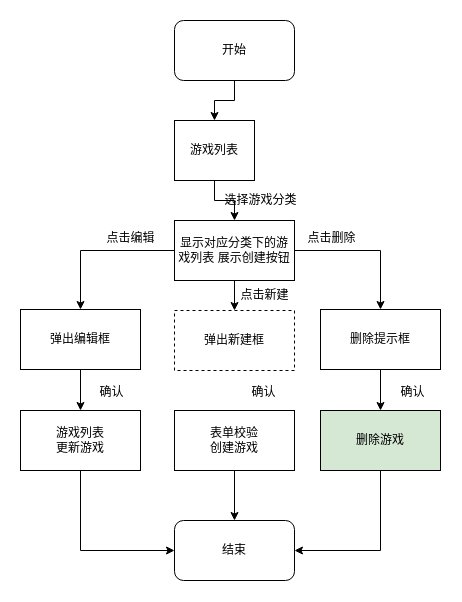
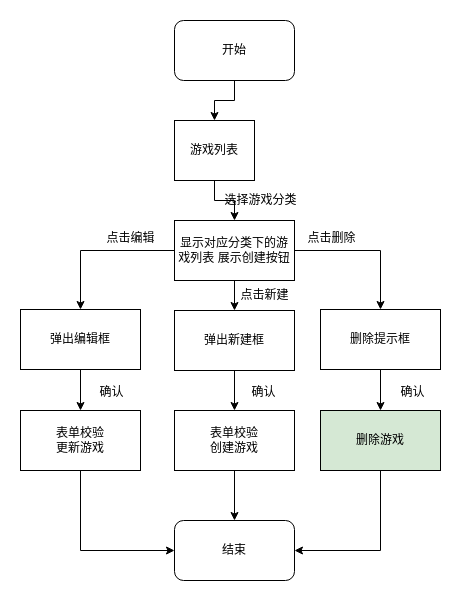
  <mxCell id="0" />
  <mxCell id="1" parent="0" />
  <mxCell id="2" value="" style="edgeStyle=orthogonalEdgeStyle;rounded=0;orthogonalLoop=1;jettySize=auto;html=1;" edge="1" parent="1" source="3" target="5"><mxGeometry relative="1" as="geometry" /></mxCell>
  <mxCell id="3" value="开始" style="rounded=1;whiteSpace=wrap;html=1;" vertex="1" parent="1"><mxGeometry x="174" width="120" height="60" as="geometry" y="20" /></mxCell>
  <mxCell id="4" value="" style="edgeStyle=orthogonalEdgeStyle;rounded=0;orthogonalLoop=1;jettySize=auto;html=1;" edge="1" parent="1" source="5" target="9"><mxGeometry relative="1" as="geometry" /></mxCell>
  <mxCell id="5" value="游戏列表" style="rounded=0;whiteSpace=wrap;html=1;" vertex="1" parent="1"><mxGeometry x="174" y="120" width="80" height="60" as="geometry" /></mxCell>
  <mxCell id="6" value="" style="edgeStyle=orthogonalEdgeStyle;rounded=0;orthogonalLoop=1;jettySize=auto;html=1;" edge="1" parent="1" source="9" target="19"><mxGeometry relative="1" as="geometry" /></mxCell>
  <mxCell id="7" value="" style="edgeStyle=orthogonalEdgeStyle;rounded=0;orthogonalLoop=1;jettySize=auto;html=1;" edge="1" parent="1" source="9" target="15"><mxGeometry relative="1" as="geometry" /></mxCell>
  <mxCell id="8" value="" style="edgeStyle=orthogonalEdgeStyle;rounded=0;orthogonalLoop=1;jettySize=auto;html=1;" edge="1" parent="1" source="9" target="11"><mxGeometry relative="1" as="geometry" /></mxCell>
  <mxCell id="9" value="显示对应分类下的游戏列表 展示创建按钮" style="rounded=0;whiteSpace=wrap;html=1;" vertex="1" parent="1"><mxGeometry x="174" y="220" width="120" height="60" as="geometry" /></mxCell>
  <mxCell id="10" value="" style="edgeStyle=orthogonalEdgeStyle;rounded=0;orthogonalLoop=1;jettySize=auto;html=1;" edge="1" parent="1" source="11" target="13"><mxGeometry relative="1" as="geometry" /></mxCell>
  <mxCell id="11" value="删除提示框" style="rounded=0;whiteSpace=wrap;html=1;" vertex="1" parent="1"><mxGeometry x="320" y="309" width="120" height="60" as="geometry" /></mxCell>
  <mxCell id="12" style="edgeStyle=orthogonalEdgeStyle;rounded=0;orthogonalLoop=1;jettySize=auto;html=1;entryX=1;entryY=0.5;entryDx=0;entryDy=0;exitX=0.5;exitY=1;exitDx=0;exitDy=0;" edge="1" parent="1" source="13" target="29"><mxGeometry relative="1" as="geometry" /></mxCell>
  <mxCell id="13" value="删除游戏" style="rounded=0;whiteSpace=wrap;html=1;fillColor=#d5e8d4;" vertex="1" parent="1"><mxGeometry x="320" y="410" width="120" height="60" as="geometry" /></mxCell>
- <mxCell id="15" value="弹出新建框" style="rounded=0;whiteSpace=wrap;html=1;dashed=1;" vertex="1" parent="1"><mxGeometry x="174" y="310" width="120" height="60" as="geometry" /></mxCell>
+ <mxCell id="14" value="" style="edgeStyle=orthogonalEdgeStyle;rounded=0;orthogonalLoop=1;jettySize=auto;html=1;" edge="1" parent="1" source="15" target="17"><mxGeometry relative="1" as="geometry" /></mxCell>
+ <mxCell id="15" value="弹出新建框" style="rounded=0;whiteSpace=wrap;html=1;" vertex="1" parent="1"><mxGeometry x="174" y="310" width="120" height="60" as="geometry" /></mxCell>
  <mxCell id="16" value="" style="edgeStyle=orthogonalEdgeStyle;rounded=0;orthogonalLoop=1;jettySize=auto;html=1;" edge="1" parent="1" source="17" target="29"><mxGeometry relative="1" as="geometry" /></mxCell>
  <mxCell id="17" value="表单校验&lt;br&gt;创建游戏" style="rounded=0;whiteSpace=wrap;html=1;" vertex="1" parent="1"><mxGeometry x="174" y="410" width="120" height="60" as="geometry" /></mxCell>
  <mxCell id="18" value="" style="edgeStyle=orthogonalEdgeStyle;rounded=0;orthogonalLoop=1;jettySize=auto;html=1;" edge="1" parent="1" source="19" target="21"><mxGeometry relative="1" as="geometry" /></mxCell>
  <mxCell id="19" value="弹出编辑框" style="rounded=0;whiteSpace=wrap;html=1;" vertex="1" parent="1"><mxGeometry x="20" y="309" width="120" height="60" as="geometry" /></mxCell>
  <mxCell id="20" style="edgeStyle=orthogonalEdgeStyle;rounded=0;orthogonalLoop=1;jettySize=auto;html=1;entryX=0;entryY=0.5;entryDx=0;entryDy=0;exitX=0.5;exitY=1;exitDx=0;exitDy=0;" edge="1" parent="1" source="21" target="29"><mxGeometry relative="1" as="geometry" /></mxCell>
- <mxCell id="21" value="游戏列表&lt;br&gt;更新游戏" style="rounded=0;whiteSpace=wrap;html=1;" vertex="1" parent="1"><mxGeometry x="20" y="410" width="120" height="60" as="geometry" /></mxCell>
+ <mxCell id="21" value="表单校验&lt;br&gt;更新游戏" style="rounded=0;whiteSpace=wrap;html=1;" vertex="1" parent="1"><mxGeometry x="20" y="410" width="120" height="60" as="geometry" /></mxCell>
  <mxCell id="22" value="选择游戏分类" style="text;html=1;align=center;verticalAlign=middle;resizable=0;points=[];autosize=1;" vertex="1" parent="1"><mxGeometry x="215" y="190" width="90" height="20" as="geometry" /></mxCell>
  <mxCell id="23" value="点击编辑" style="text;html=1;align=center;verticalAlign=middle;resizable=0;points=[];autosize=1;" vertex="1" parent="1"><mxGeometry x="100" y="228" width="60" height="20" as="geometry" /></mxCell>
  <mxCell id="24" value="点击新建" style="text;html=1;align=center;verticalAlign=middle;resizable=0;points=[];autosize=1;" vertex="1" parent="1"><mxGeometry x="234" y="285" width="60" height="20" as="geometry" /></mxCell>
  <mxCell id="25" value="点击删除" style="text;html=1;align=center;verticalAlign=middle;resizable=0;points=[];autosize=1;" vertex="1" parent="1"><mxGeometry x="301" y="228" width="60" height="20" as="geometry" /></mxCell>
  <mxCell id="26" value="确认" style="text;html=1;align=center;verticalAlign=middle;resizable=0;points=[];autosize=1;" vertex="1" parent="1"><mxGeometry x="392" y="382" width="40" height="20" as="geometry" /></mxCell>
  <mxCell id="27" value="确认" style="text;html=1;align=center;verticalAlign=middle;resizable=0;points=[];autosize=1;" vertex="1" parent="1"><mxGeometry x="243" y="382" width="40" height="20" as="geometry" /></mxCell>
  <mxCell id="28" value="确认" style="text;html=1;align=center;verticalAlign=middle;resizable=0;points=[];autosize=1;" vertex="1" parent="1"><mxGeometry x="91" y="382" width="40" height="20" as="geometry" /></mxCell>
  <mxCell id="29" value="结束" style="rounded=1;whiteSpace=wrap;html=1;" vertex="1" parent="1"><mxGeometry x="174" y="520" width="120" height="60" as="geometry" /></mxCell>
